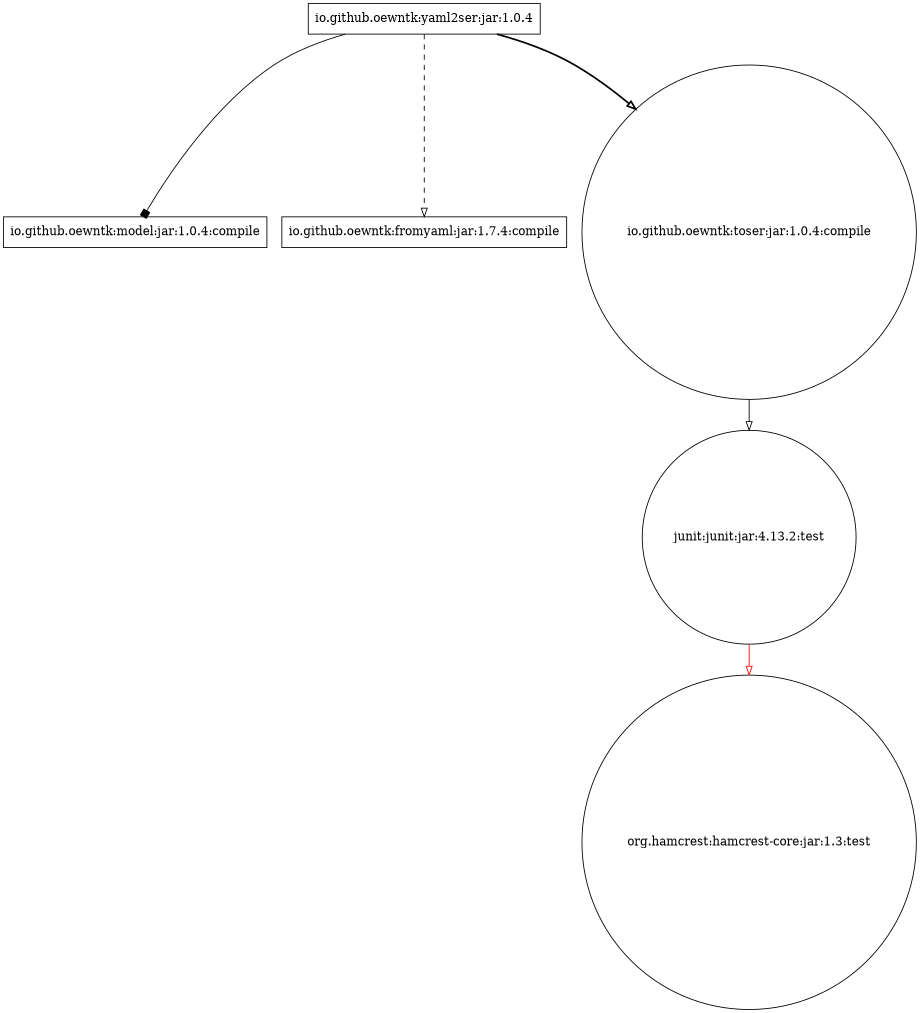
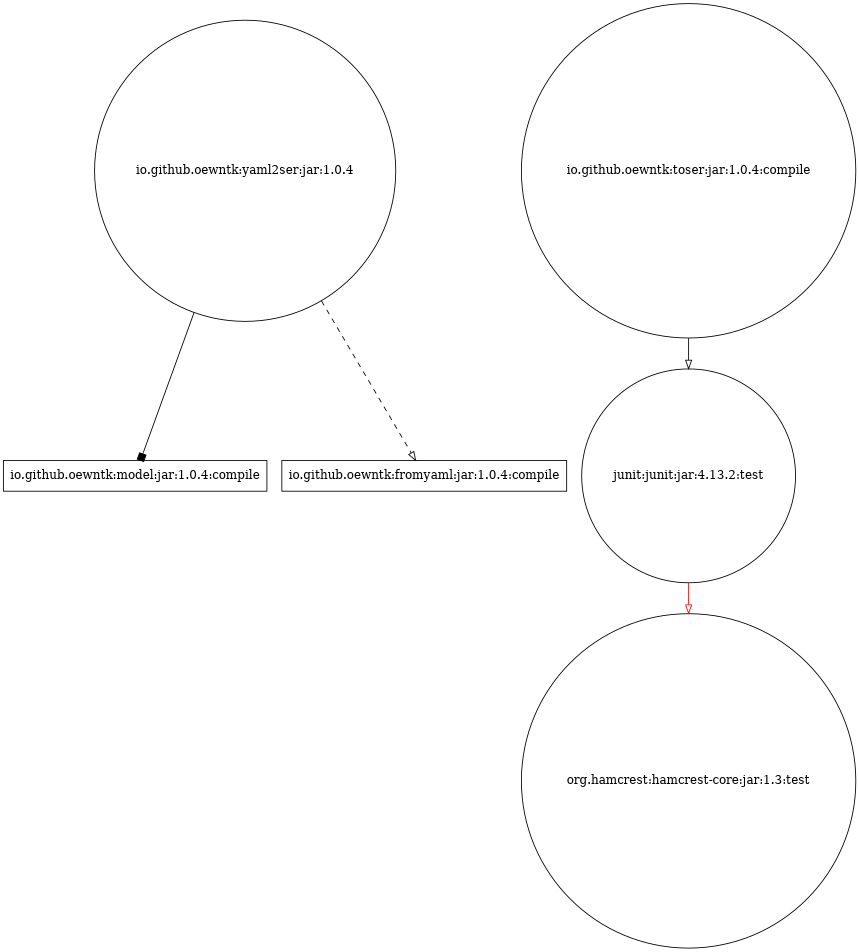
  digraph {
    node [shape=box]
    edge [arrowhead=onormal color=black style=solid]
-   "io.github.oewntk:yaml2ser:jar:1.0.4"
+   "io.github.oewntk:yaml2ser:jar:1.0.4" [shape=circle]
    "io.github.oewntk:model:jar:1.0.4:compile"
-   "io.github.oewntk:fromyaml:jar:1.0.4:compile" [label="io.github.oewntk:fromyaml:jar:1.7.4:compile"]
+   "io.github.oewntk:fromyaml:jar:1.0.4:compile"
    "io.github.oewntk:toser:jar:1.0.4:compile" [shape=circle]
    "junit:junit:jar:4.13.2:test" [shape=circle]
    "org.hamcrest:hamcrest-core:jar:1.3:test" [shape=circle]
    "io.github.oewntk:yaml2ser:jar:1.0.4" -> "io.github.oewntk:model:jar:1.0.4:compile" [arrowhead=box]
    "io.github.oewntk:yaml2ser:jar:1.0.4" -> "io.github.oewntk:fromyaml:jar:1.0.4:compile" [style=dashed]
-   "io.github.oewntk:yaml2ser:jar:1.0.4" -> "io.github.oewntk:toser:jar:1.0.4:compile" [style=bold]
    "io.github.oewntk:toser:jar:1.0.4:compile" -> "junit:junit:jar:4.13.2:test"
    "junit:junit:jar:4.13.2:test" -> "org.hamcrest:hamcrest-core:jar:1.3:test" [color=red]
  }
